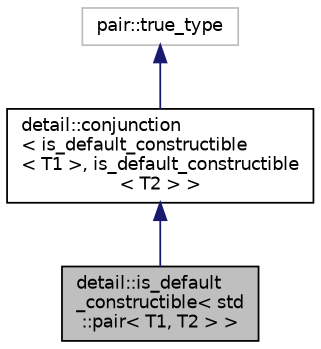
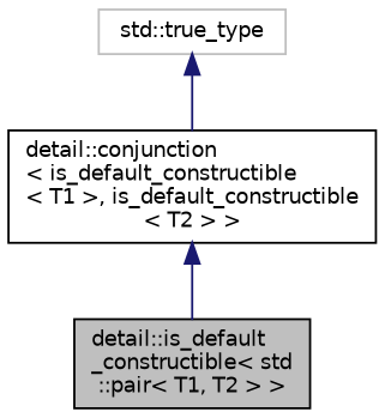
  digraph {
    rankdir=TB
    node [color=black fillcolor=white fontname=Helvetica fontsize=10 shape=record style=filled]
    edge [color=midnightblue dir=back fontname=Helvetica fontsize=10 labelfontname=Helvetica labelfontsize=10 style=solid]
    n1 [fillcolor=grey75 fontcolor=black height=0.2 label="detail::is_default\l_constructible\< std\l::pair\< T1, T2 \> \>" width=0.4]
    n2 [height=0.2 label="detail::conjunction\l\< is_default_constructible\l\< T1 \>, is_default_constructible\l\< T2 \> \>" width=0.4]
-   n3 [color=grey75 height=0.2 label="pair::true_type" width=0.4]
+   n3 [color=grey75 height=0.2 label="std::true_type" width=0.4]
    n2 -> n1
    n3 -> n2
  }
